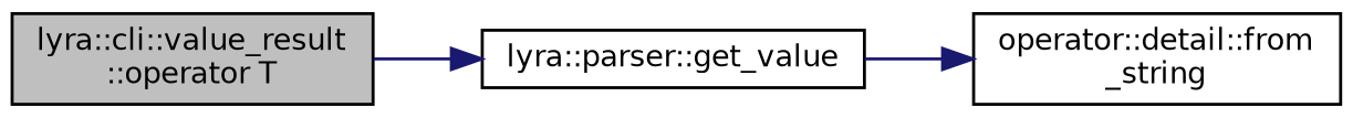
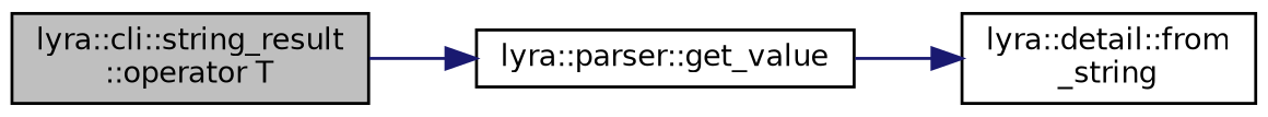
  digraph {
    rankdir=LR
    node [color=black fillcolor=white fontname=Helvetica fontsize=10 shape=record style=filled]
    edge [color=midnightblue fontname=Helvetica fontsize=10 labelfontname=Helvetica labelfontsize=10 style=solid]
-   n1 [fillcolor=grey75 fontcolor=black height=0.2 label="lyra::cli::value_result\l::operator T" width=0.4]
+   n1 [fillcolor=grey75 fontcolor=black height=0.2 label="lyra::cli::string_result\l::operator T" width=0.4]
    n2 [height=0.2 label="lyra::parser::get_value" width=0.4]
-   n3 [height=0.2 label="operator::detail::from\l_string" width=0.4]
+   n3 [height=0.2 label="lyra::detail::from\l_string" width=0.4]
    n1 -> n2
    n2 -> n3
  }
